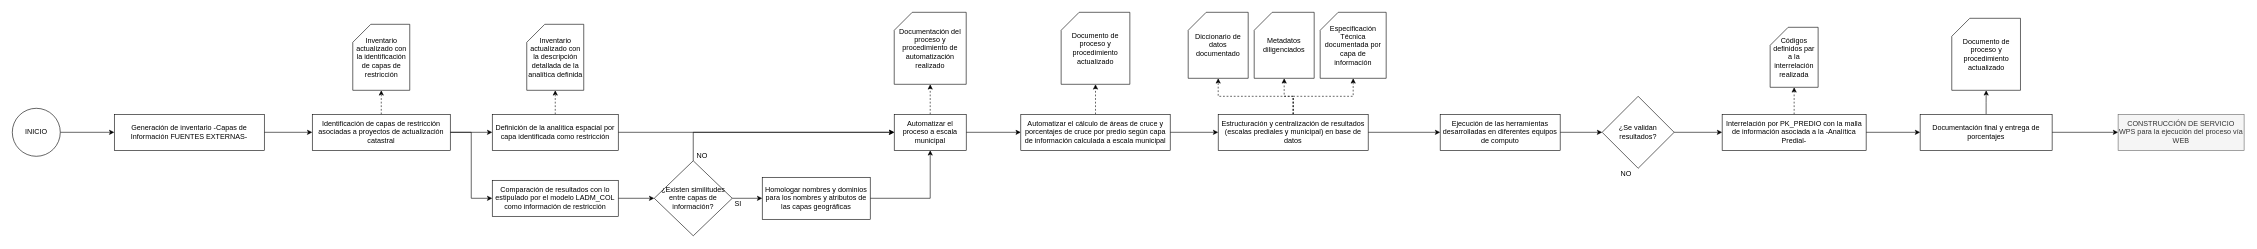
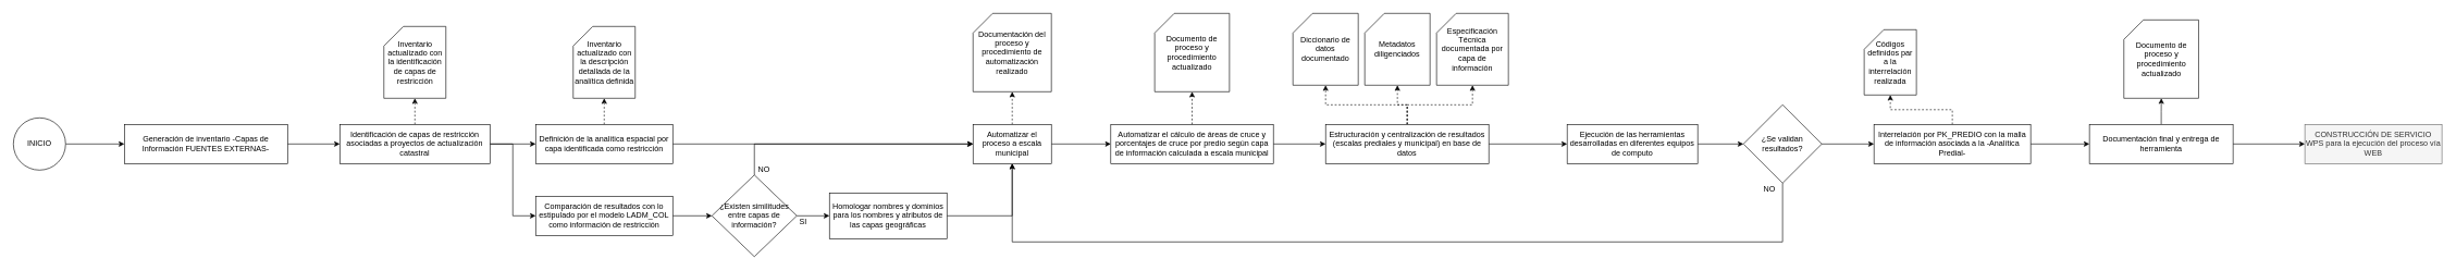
  <mxCell id="0" />
  <mxCell id="1" parent="0" />
  <mxCell id="2" style="edgeStyle=orthogonalEdgeStyle;rounded=0;orthogonalLoop=1;jettySize=auto;html=1;entryX=0;entryY=0.5;entryDx=0;entryDy=0;" edge="1" parent="1" source="3" target="7"><mxGeometry relative="1" as="geometry" /></mxCell>
  <mxCell id="3" value="Generación de inventario -Capas de Información FUENTES EXTERNAS-" style="rounded=0;whiteSpace=wrap;html=1;" vertex="1" parent="1"><mxGeometry x="190" y="190" width="250" height="60" as="geometry" /></mxCell>
  <mxCell id="4" style="edgeStyle=orthogonalEdgeStyle;rounded=0;orthogonalLoop=1;jettySize=auto;html=1;dashed=1;" edge="1" parent="1" source="7" target="8"><mxGeometry relative="1" as="geometry" /></mxCell>
  <mxCell id="5" style="edgeStyle=orthogonalEdgeStyle;rounded=0;orthogonalLoop=1;jettySize=auto;html=1;" edge="1" parent="1" source="7" target="11"><mxGeometry relative="1" as="geometry" /></mxCell>
  <mxCell id="6" style="edgeStyle=orthogonalEdgeStyle;rounded=0;orthogonalLoop=1;jettySize=auto;html=1;entryX=0;entryY=0.5;entryDx=0;entryDy=0;" edge="1" parent="1" source="7" target="14"><mxGeometry relative="1" as="geometry" /></mxCell>
  <mxCell id="7" value="Identificación de capas de restricción asociadas a proyectos de actualización catastral" style="rounded=0;whiteSpace=wrap;html=1;" vertex="1" parent="1"><mxGeometry x="520" y="190" width="230" height="60" as="geometry" /></mxCell>
  <mxCell id="8" value="Inventario actualizado con la identificación de capas de restricción" style="shape=card;whiteSpace=wrap;html=1;" vertex="1" parent="1"><mxGeometry x="587.5" y="40" width="95" height="110" as="geometry" /></mxCell>
  <mxCell id="9" style="edgeStyle=orthogonalEdgeStyle;rounded=0;orthogonalLoop=1;jettySize=auto;html=1;entryX=0.5;entryY=1;entryDx=0;entryDy=0;entryPerimeter=0;dashed=1;" edge="1" parent="1" source="11" target="12"><mxGeometry relative="1" as="geometry" /></mxCell>
  <mxCell id="10" style="edgeStyle=orthogonalEdgeStyle;rounded=0;orthogonalLoop=1;jettySize=auto;html=1;entryX=0;entryY=0.5;entryDx=0;entryDy=0;" edge="1" parent="1" source="11" target="22"><mxGeometry relative="1" as="geometry" /></mxCell>
  <mxCell id="11" value="Definición de la analítica espacial por capa identificada como restricción" style="rounded=0;whiteSpace=wrap;html=1;" vertex="1" parent="1"><mxGeometry x="820" y="190" width="210" height="60" as="geometry" /></mxCell>
  <mxCell id="12" value="Inventario actualizado con la descripción detallada de la analítica definida" style="shape=card;whiteSpace=wrap;html=1;" vertex="1" parent="1"><mxGeometry x="877.5" y="40" width="95" height="110" as="geometry" /></mxCell>
  <mxCell id="13" style="edgeStyle=orthogonalEdgeStyle;rounded=0;orthogonalLoop=1;jettySize=auto;html=1;entryX=0;entryY=0.5;entryDx=0;entryDy=0;" edge="1" parent="1" source="14" target="17"><mxGeometry relative="1" as="geometry" /></mxCell>
  <mxCell id="14" value="Comparación de resultados con lo estipulado por el modelo LADM_COL como información de restricción" style="rounded=0;whiteSpace=wrap;html=1;" vertex="1" parent="1"><mxGeometry x="820" y="300" width="210" height="60" as="geometry" /></mxCell>
  <mxCell id="15" style="edgeStyle=orthogonalEdgeStyle;rounded=0;orthogonalLoop=1;jettySize=auto;html=1;" edge="1" parent="1" source="17" target="19"><mxGeometry relative="1" as="geometry" /></mxCell>
  <mxCell id="16" style="edgeStyle=orthogonalEdgeStyle;rounded=0;orthogonalLoop=1;jettySize=auto;html=1;entryX=0;entryY=0.5;entryDx=0;entryDy=0;" edge="1" parent="1" source="17" target="22"><mxGeometry relative="1" as="geometry"><Array as="points"><mxPoint x="1155" y="220" /></Array></mxGeometry></mxCell>
  <mxCell id="17" value="¿Existen similitudes entre capas de información?" style="rhombus;whiteSpace=wrap;html=1;" vertex="1" parent="1"><mxGeometry x="1090" y="267.5" width="130" height="125" as="geometry" /></mxCell>
  <mxCell id="18" style="edgeStyle=orthogonalEdgeStyle;rounded=0;orthogonalLoop=1;jettySize=auto;html=1;entryX=0.5;entryY=1;entryDx=0;entryDy=0;" edge="1" parent="1" source="19" target="22"><mxGeometry relative="1" as="geometry" /></mxCell>
  <mxCell id="19" value="Homologar nombres y dominios para los nombres y atributos de las capas geográficas" style="rounded=0;whiteSpace=wrap;html=1;" vertex="1" parent="1"><mxGeometry x="1270" y="295" width="180" height="70" as="geometry" /></mxCell>
  <mxCell id="20" style="edgeStyle=orthogonalEdgeStyle;rounded=0;orthogonalLoop=1;jettySize=auto;html=1;entryX=0.5;entryY=1;entryDx=0;entryDy=0;entryPerimeter=0;dashed=1;" edge="1" parent="1" source="22" target="23"><mxGeometry relative="1" as="geometry" /></mxCell>
  <mxCell id="21" style="edgeStyle=orthogonalEdgeStyle;rounded=0;orthogonalLoop=1;jettySize=auto;html=1;" edge="1" parent="1" source="22" target="26"><mxGeometry relative="1" as="geometry" /></mxCell>
  <mxCell id="22" value="Automatizar el proceso a escala municipal" style="rounded=0;whiteSpace=wrap;html=1;" vertex="1" parent="1"><mxGeometry x="1490" y="190" width="120" height="60" as="geometry" /></mxCell>
  <mxCell id="23" value="Documentación del proceso y procedimiento de automatización realizado" style="shape=card;whiteSpace=wrap;html=1;" vertex="1" parent="1"><mxGeometry x="1490" y="20" width="120" height="120" as="geometry" /></mxCell>
  <mxCell id="24" style="edgeStyle=orthogonalEdgeStyle;rounded=0;orthogonalLoop=1;jettySize=auto;html=1;entryX=0.5;entryY=1;entryDx=0;entryDy=0;entryPerimeter=0;dashed=1;" edge="1" parent="1" source="26" target="27"><mxGeometry relative="1" as="geometry" /></mxCell>
  <mxCell id="25" style="edgeStyle=orthogonalEdgeStyle;rounded=0;orthogonalLoop=1;jettySize=auto;html=1;entryX=0;entryY=0.5;entryDx=0;entryDy=0;" edge="1" parent="1" source="26" target="32"><mxGeometry relative="1" as="geometry" /></mxCell>
  <mxCell id="26" value="Automatizar el cálculo de áreas de cruce y porcentajes de cruce por predio según capa de información calculada a escala municipal" style="rounded=0;whiteSpace=wrap;html=1;" vertex="1" parent="1"><mxGeometry x="1701" y="190" width="249" height="60" as="geometry" /></mxCell>
  <mxCell id="27" value="Documento de proceso y procedimiento actualizado" style="shape=card;whiteSpace=wrap;html=1;" vertex="1" parent="1"><mxGeometry x="1768.25" y="20" width="114.5" height="120" as="geometry" /></mxCell>
  <mxCell id="28" style="edgeStyle=orthogonalEdgeStyle;rounded=0;orthogonalLoop=1;jettySize=auto;html=1;entryX=0.5;entryY=1;entryDx=0;entryDy=0;entryPerimeter=0;dashed=1;" edge="1" parent="1" source="32" target="33"><mxGeometry relative="1" as="geometry" /></mxCell>
  <mxCell id="29" style="edgeStyle=orthogonalEdgeStyle;rounded=0;orthogonalLoop=1;jettySize=auto;html=1;dashed=1;" edge="1" parent="1" source="32" target="34"><mxGeometry relative="1" as="geometry" /></mxCell>
  <mxCell id="30" style="edgeStyle=orthogonalEdgeStyle;rounded=0;orthogonalLoop=1;jettySize=auto;html=1;entryX=0.5;entryY=1;entryDx=0;entryDy=0;entryPerimeter=0;dashed=1;" edge="1" parent="1" source="32" target="35"><mxGeometry relative="1" as="geometry" /></mxCell>
  <mxCell id="31" style="edgeStyle=orthogonalEdgeStyle;rounded=0;orthogonalLoop=1;jettySize=auto;html=1;entryX=0;entryY=0.5;entryDx=0;entryDy=0;" edge="1" parent="1" source="32" target="37"><mxGeometry relative="1" as="geometry" /></mxCell>
  <mxCell id="32" value="Estructuración y centralización de resultados (escalas prediales y municipal) en base de datos" style="rounded=0;whiteSpace=wrap;html=1;" vertex="1" parent="1"><mxGeometry x="2030" y="190" width="250" height="60" as="geometry" /></mxCell>
  <mxCell id="33" value="Diccionario de datos documentado" style="shape=card;whiteSpace=wrap;html=1;" vertex="1" parent="1"><mxGeometry x="1980" y="20" width="100" height="110" as="geometry" /></mxCell>
  <mxCell id="34" value="Metadatos diligenciados" style="shape=card;whiteSpace=wrap;html=1;" vertex="1" parent="1"><mxGeometry x="2090" y="20" width="100" height="110" as="geometry" /></mxCell>
  <mxCell id="35" value="Especificación Técnica documentada por capa de información" style="shape=card;whiteSpace=wrap;html=1;" vertex="1" parent="1"><mxGeometry x="2200" y="20" width="110" height="110" as="geometry" /></mxCell>
  <mxCell id="36" style="edgeStyle=orthogonalEdgeStyle;rounded=0;orthogonalLoop=1;jettySize=auto;html=1;entryX=0;entryY=0.5;entryDx=0;entryDy=0;" edge="1" parent="1" source="37" target="40"><mxGeometry relative="1" as="geometry" /></mxCell>
  <mxCell id="37" value="Ejecución de las herramientas desarrolladas en diferentes equipos de computo" style="rounded=0;whiteSpace=wrap;html=1;" vertex="1" parent="1"><mxGeometry x="2400" y="190" width="200" height="60" as="geometry" /></mxCell>
+ <mxCell id="38" style="edgeStyle=orthogonalEdgeStyle;rounded=0;orthogonalLoop=1;jettySize=auto;html=1;entryX=0.5;entryY=1;entryDx=0;entryDy=0;" edge="1" parent="1" source="40" target="22"><mxGeometry relative="1" as="geometry"><Array as="points"><mxPoint x="2730" y="370" /><mxPoint x="1550" y="370" /></Array></mxGeometry></mxCell>
  <mxCell id="39" style="edgeStyle=orthogonalEdgeStyle;rounded=0;orthogonalLoop=1;jettySize=auto;html=1;" edge="1" parent="1" source="40" target="46"><mxGeometry relative="1" as="geometry" /></mxCell>
  <mxCell id="40" value="¿Se validan resultados?" style="rhombus;whiteSpace=wrap;html=1;" vertex="1" parent="1"><mxGeometry x="2670" y="160" width="120" height="120" as="geometry" /></mxCell>
  <mxCell id="41" value="SI" style="text;html=1;strokeColor=none;fillColor=none;align=center;verticalAlign=middle;whiteSpace=wrap;rounded=0;" vertex="1" parent="1"><mxGeometry x="1210" y="330" width="40" height="20" as="geometry" /></mxCell>
  <mxCell id="42" value="NO" style="text;html=1;strokeColor=none;fillColor=none;align=center;verticalAlign=middle;whiteSpace=wrap;rounded=0;" vertex="1" parent="1"><mxGeometry x="1150" y="250" width="40" height="20" as="geometry" /></mxCell>
  <mxCell id="43" value="NO" style="text;html=1;strokeColor=none;fillColor=none;align=center;verticalAlign=middle;whiteSpace=wrap;rounded=0;" vertex="1" parent="1"><mxGeometry x="2690" y="280" width="40" height="20" as="geometry" /></mxCell>
  <mxCell id="44" style="edgeStyle=orthogonalEdgeStyle;rounded=0;orthogonalLoop=1;jettySize=auto;html=1;entryX=0.5;entryY=1;entryDx=0;entryDy=0;entryPerimeter=0;dashed=1;" edge="1" parent="1" source="46" target="51"><mxGeometry relative="1" as="geometry" /></mxCell>
  <mxCell id="45" style="edgeStyle=orthogonalEdgeStyle;rounded=0;orthogonalLoop=1;jettySize=auto;html=1;entryX=0;entryY=0.5;entryDx=0;entryDy=0;" edge="1" parent="1" source="46" target="49"><mxGeometry relative="1" as="geometry" /></mxCell>
  <mxCell id="46" value="Interrelación por PK_PREDIO con la malla de información asociada a la -Analítica Predial-" style="rounded=0;whiteSpace=wrap;html=1;" vertex="1" parent="1"><mxGeometry x="2870" y="190" width="240" height="60" as="geometry" /></mxCell>
  <mxCell id="47" style="edgeStyle=orthogonalEdgeStyle;rounded=0;orthogonalLoop=1;jettySize=auto;html=1;" edge="1" parent="1" source="49" target="50"><mxGeometry relative="1" as="geometry" /></mxCell>
  <mxCell id="48" style="edgeStyle=orthogonalEdgeStyle;rounded=0;orthogonalLoop=1;jettySize=auto;html=1;" edge="1" parent="1" source="49" target="52"><mxGeometry relative="1" as="geometry" /></mxCell>
- <mxCell id="49" value="Documentación final y entrega de porcentajes" style="rounded=0;whiteSpace=wrap;html=1;" vertex="1" parent="1"><mxGeometry x="3200" y="190" width="220" height="60" as="geometry" /></mxCell>
+ <mxCell id="49" value="Documentación final y entrega de herramienta" style="rounded=0;whiteSpace=wrap;html=1;" vertex="1" parent="1"><mxGeometry x="3200" y="190" width="220" height="60" as="geometry" /></mxCell>
  <mxCell id="50" value="Documento de proceso y procedimiento actualizado" style="shape=card;whiteSpace=wrap;html=1;" vertex="1" parent="1"><mxGeometry x="3252.75" y="30" width="114.5" height="120" as="geometry" /></mxCell>
- <mxCell id="51" value="Códigos definidos par a la interrelación realizada" style="shape=card;whiteSpace=wrap;html=1;" vertex="1" parent="1"><mxGeometry x="2950" y="45" width="80" height="100" as="geometry" /></mxCell>
+ <mxCell id="51" value="Códigos definidos par a la interrelación realizada" style="shape=card;whiteSpace=wrap;html=1;" vertex="1" parent="1"><mxGeometry x="2855" y="45" width="80" height="100" as="geometry" /></mxCell>
  <mxCell id="52" value="CONSTRUCCIÓN DE SERVICIO WPS para la ejecución del proceso vía WEB" style="rounded=0;whiteSpace=wrap;html=1;fillColor=#f5f5f5;strokeColor=#666666;fontColor=#333333;" vertex="1" parent="1"><mxGeometry x="3530" y="190" width="210" height="60" as="geometry" /></mxCell>
  <mxCell id="53" style="edgeStyle=orthogonalEdgeStyle;rounded=0;orthogonalLoop=1;jettySize=auto;html=1;" edge="1" parent="1" source="54" target="3"><mxGeometry relative="1" as="geometry" /></mxCell>
  <mxCell id="54" value="INICIO" style="ellipse;whiteSpace=wrap;html=1;aspect=fixed;" vertex="1" parent="1"><mxGeometry x="20" y="180" width="80" height="80" as="geometry" /></mxCell>
